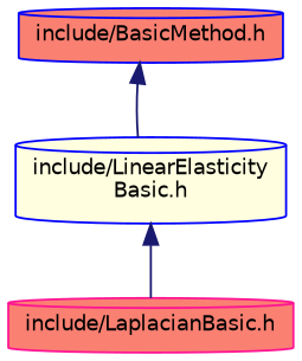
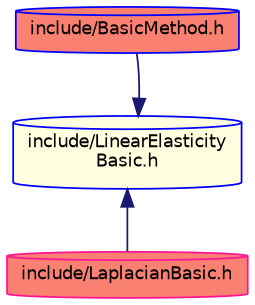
  digraph {
    fontname="DejaVu Sans"
    node [color=blue fillcolor=salmon fontname="DejaVu Sans" fontsize=10 shape=cylinder style=filled]
    edge [color=midnightblue dir=back fontname="DejaVu Sans" fontsize=10 labelfontname=Helvetica labelfontsize=10 style=solid]
    n1 [fontcolor=black height=0.2 label="include/BasicMethod.h" width=0.4]
    n2 [fillcolor=lightyellow height=0.2 label="include/LinearElasticity\lBasic.h" width=0.4]
    n3 [color=deeppink height=0.2 label="include/LaplacianBasic.h" width=0.4]
-   n1 -> n2
+   n2 -> n1
    n2 -> n3
  }
